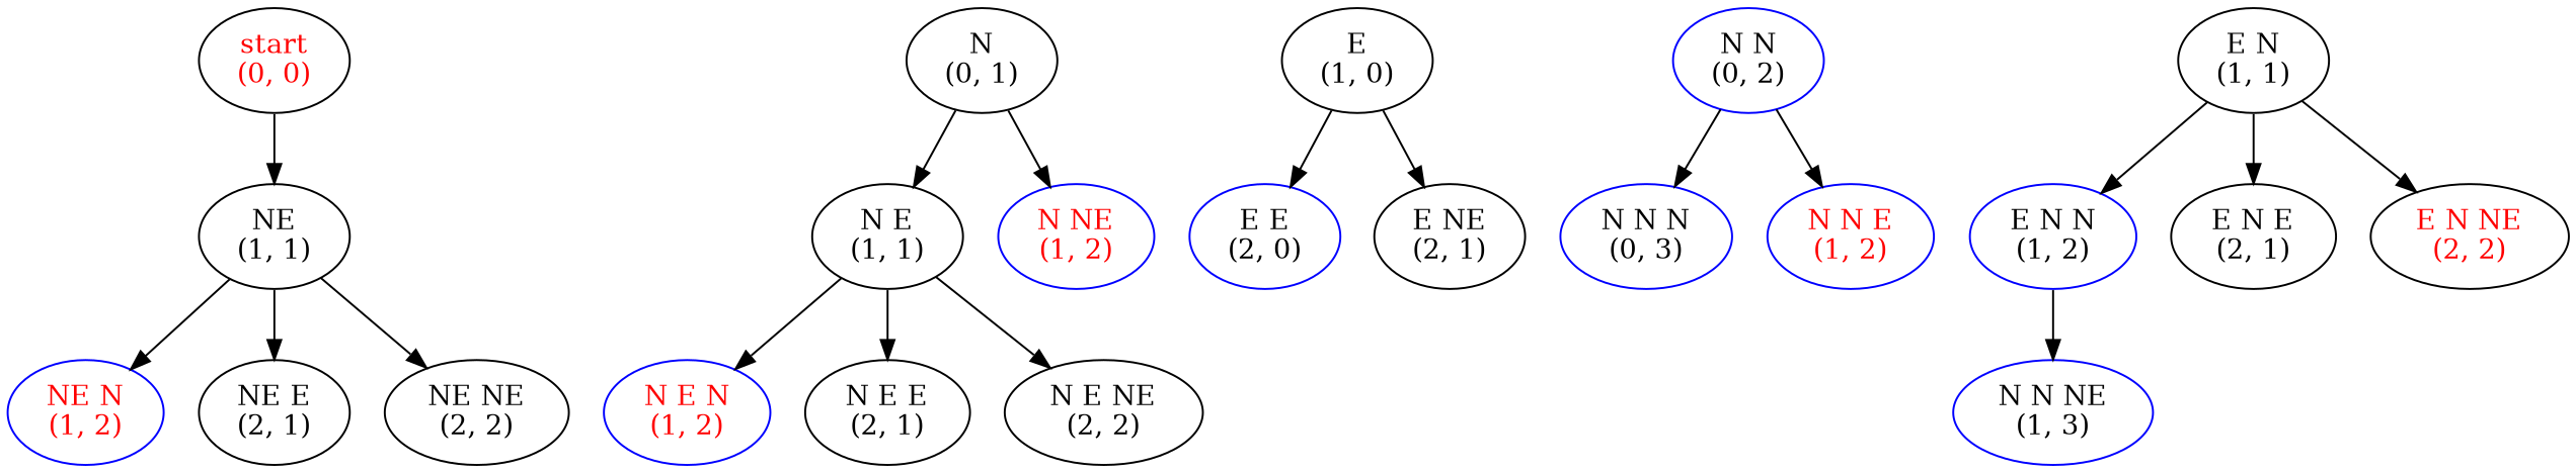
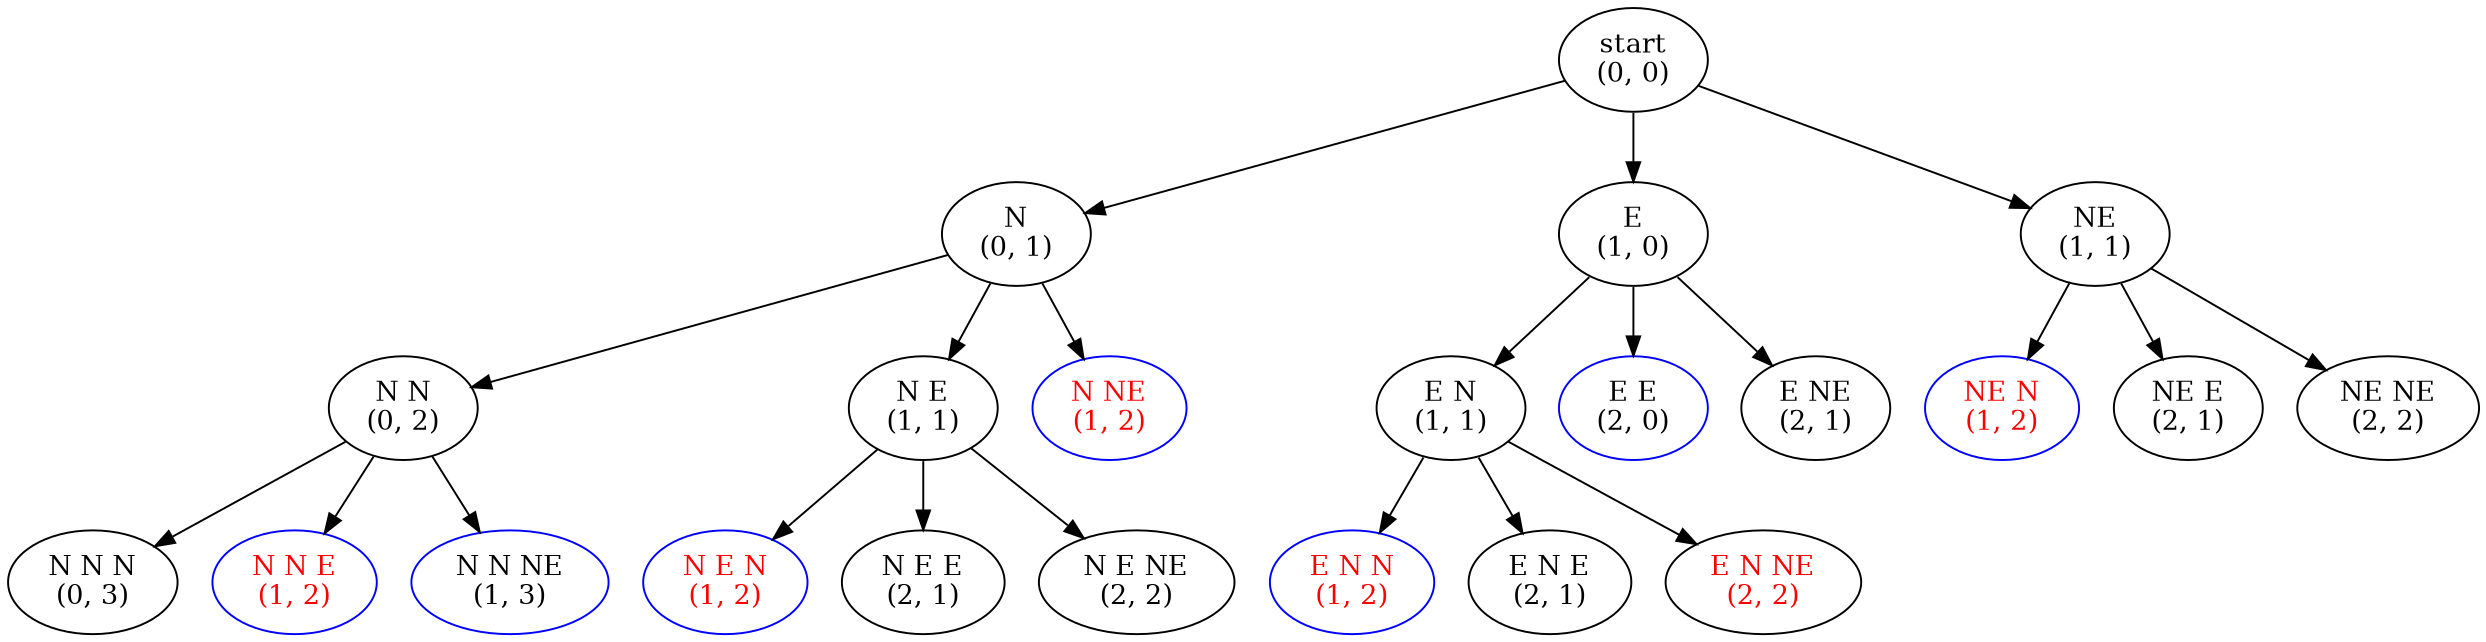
  digraph {
-   "start\n(0, 0)" [fontcolor=red]
+   "start\n(0, 0)"
    "N\n(0, 1)"
    "E\n(1, 0)"
    "NE\n(1, 1)"
-   "N N\n(0, 2)" [color=blue]
+   "N N\n(0, 2)"
    "N E\n(1, 1)"
    "N NE\n(1, 2)" [color=blue fontcolor=red]
    "E N\n(1, 1)"
    "E E\n(2, 0)" [color=blue]
    "E NE\n(2, 1)"
    "NE N\n(1, 2)" [color=blue fontcolor=red]
    "NE E\n(2, 1)"
    "NE NE\n(2, 2)"
-   "N N N\n(0, 3)" [color=blue]
+   "N N N\n(0, 3)"
    "N N E\n(1, 2)" [color=blue fontcolor=red]
    "N N NE\n(1, 3)" [color=blue]
    "N E N\n(1, 2)" [color=blue fontcolor=red]
    "N E E\n(2, 1)"
    "N E NE\n(2, 2)"
-   "E N N\n(1, 2)" [color=blue fontcolor=black]
+   "E N N\n(1, 2)" [color=blue fontcolor=red]
    "E N E\n(2, 1)"
    "E N NE\n(2, 2)" [fontcolor=red]
+   "start\n(0, 0)" -> "N\n(0, 1)"
+   "start\n(0, 0)" -> "E\n(1, 0)"
    "start\n(0, 0)" -> "NE\n(1, 1)"
+   "N\n(0, 1)" -> "N N\n(0, 2)"
    "N\n(0, 1)" -> "N E\n(1, 1)"
    "N\n(0, 1)" -> "N NE\n(1, 2)"
+   "E\n(1, 0)" -> "E N\n(1, 1)"
    "E\n(1, 0)" -> "E E\n(2, 0)"
    "E\n(1, 0)" -> "E NE\n(2, 1)"
    "NE\n(1, 1)" -> "NE N\n(1, 2)"
    "NE\n(1, 1)" -> "NE E\n(2, 1)"
    "NE\n(1, 1)" -> "NE NE\n(2, 2)"
    "N N\n(0, 2)" -> "N N N\n(0, 3)"
    "N N\n(0, 2)" -> "N N E\n(1, 2)"
-   "E N N\n(1, 2)" -> "N N NE\n(1, 3)"
+   "N N\n(0, 2)" -> "N N NE\n(1, 3)"
    "N E\n(1, 1)" -> "N E N\n(1, 2)"
    "N E\n(1, 1)" -> "N E E\n(2, 1)"
    "N E\n(1, 1)" -> "N E NE\n(2, 2)"
    "E N\n(1, 1)" -> "E N N\n(1, 2)"
    "E N\n(1, 1)" -> "E N E\n(2, 1)"
    "E N\n(1, 1)" -> "E N NE\n(2, 2)"
  }
